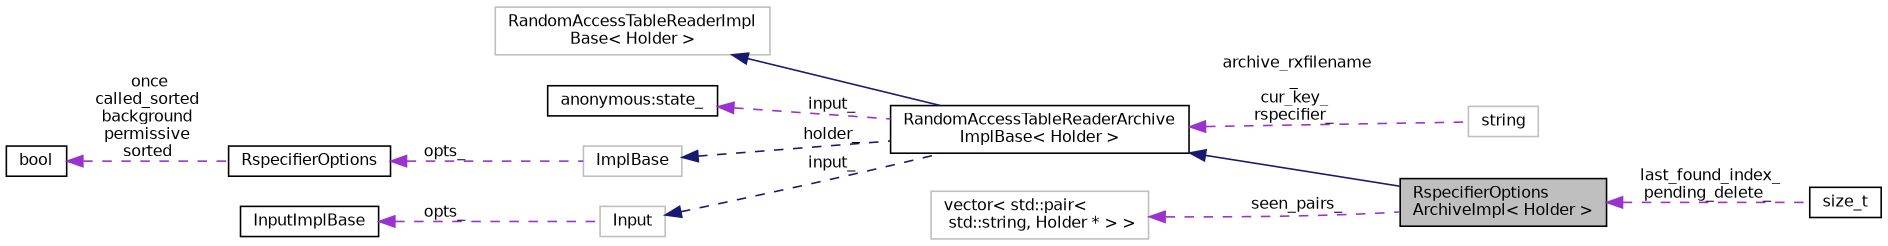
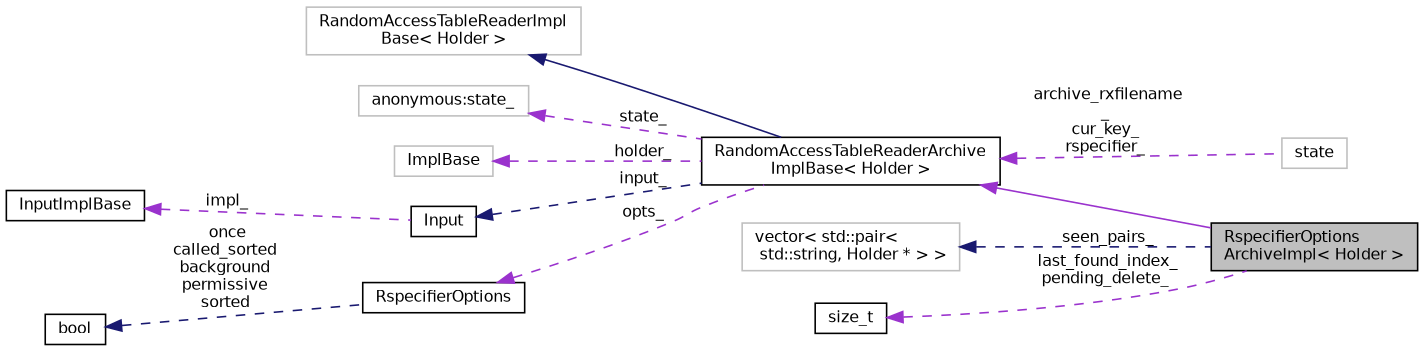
  digraph {
    rankdir=LR
    node [color=black fillcolor=white fontname=Helvetica fontsize=10 shape=record style=filled]
    edge [color=darkorchid3 dir=back fontname=Helvetica fontsize=10 labelfontname=Helvetica labelfontsize=10 style=dashed]
    n1 [fillcolor=grey75 fontcolor=black height=0.2 label="RspecifierOptions\lArchiveImpl\< Holder \>" width=0.4]
    n2 [height=0.2 label="RandomAccessTableReaderArchive\lImplBase\< Holder \>" width=0.4]
-   n3 [color=grey75 height=0.2 label=string width=0.4]
+   n3 [color=grey75 height=0.2 label=state width=0.4]
    n4 [color=grey75 height=0.2 label="RandomAccessTableReaderImpl\lBase\< Holder \>" width=0.4]
-   n5 [height=0.2 label="anonymous:state_" width=0.4]
+   n5 [color=grey75 height=0.2 label="anonymous:state_" width=0.4]
    n6 [color=grey75 height=0.2 label=ImplBase width=0.4]
-   n7 [color=grey75 height=0.2 label=Input width=0.4]
+   n7 [height=0.2 label=Input width=0.4]
    n8 [height=0.2 label=InputImplBase width=0.4]
    n9 [height=0.2 label=RspecifierOptions width=0.4]
    n10 [height=0.2 label=bool width=0.4]
    n11 [color=grey75 height=0.2 label="vector\< std::pair\<\l std::string, Holder * \> \>" width=0.4]
    n12 [height=0.2 label=size_t width=0.4]
-   n2 -> n1 [color=midnightblue style=solid]
+   n2 -> n1 [style=solid]
    n2 -> n3 [label=" archive_rxfilename\l_\ncur_key_\nrspecifier_"]
    n4 -> n2 [color=midnightblue style=solid]
-   n5 -> n2 [label=" input_"]
-   n6 -> n2 [color=midnightblue label=" holder_"]
+   n5 -> n2 [label=" state_"]
+   n6 -> n2 [label=" holder_"]
    n7 -> n2 [color=midnightblue label=" input_"]
-   n8 -> n7 [label=" opts_"]
-   n9 -> n6 [label=" opts_"]
-   n10 -> n9 [label=" once\ncalled_sorted\nbackground\npermissive\nsorted"]
-   n11 -> n1 [label=" seen_pairs_"]
-   n1 -> n12 [label=" last_found_index_\npending_delete_"]
+   n8 -> n7 [label=" impl_"]
+   n9 -> n2 [label=" opts_"]
+   n10 -> n9 [color=midnightblue label=" once\ncalled_sorted\nbackground\npermissive\nsorted"]
+   n11 -> n1 [color=midnightblue label=" seen_pairs_"]
+   n12 -> n1 [label=" last_found_index_\npending_delete_"]
  }
